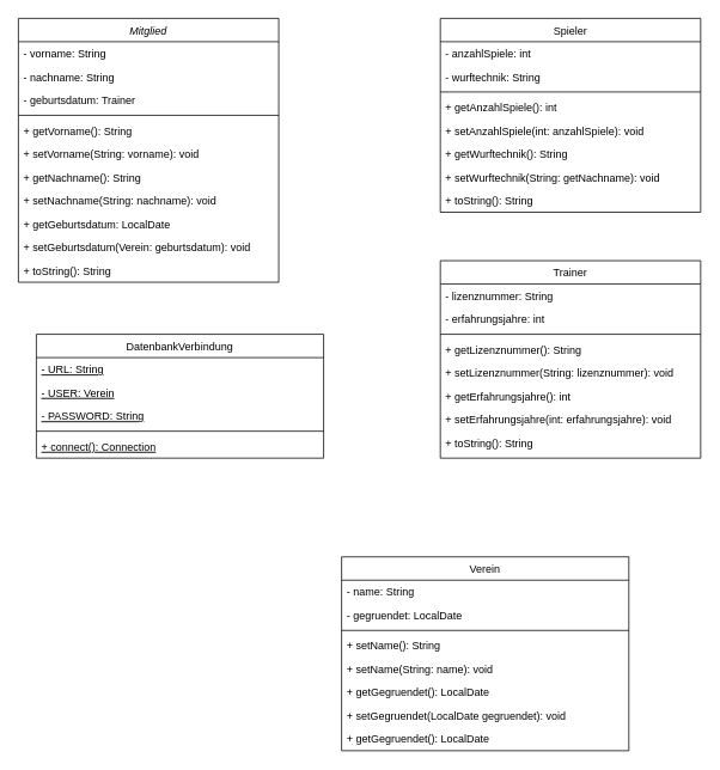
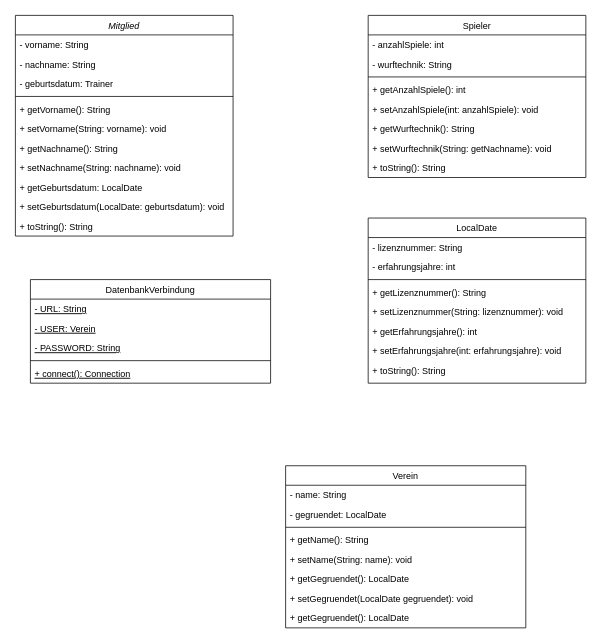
  <mxCell id="0" />
  <mxCell id="1" parent="0" />
  <mxCell id="2" value="Mitglied" style="swimlane;fontStyle=2;align=center;verticalAlign=top;childLayout=stackLayout;horizontal=1;startSize=26;horizontalStack=0;resizeParent=1;resizeLast=0;collapsible=1;marginBottom=0;rounded=0;shadow=0;strokeWidth=1;" parent="1" vertex="1"><mxGeometry x="20" y="20" width="290" height="294" as="geometry"><mxRectangle x="230" y="140" width="160" height="26" as="alternateBounds" /></mxGeometry></mxCell>
  <mxCell id="3" value="- vorname: String" style="text;align=left;verticalAlign=top;spacingLeft=4;spacingRight=4;overflow=hidden;rotatable=0;points=[[0,0.5],[1,0.5]];portConstraint=eastwest;rounded=0;shadow=0;html=0;" parent="2" vertex="1"><mxGeometry y="26" width="290" height="26" as="geometry" /></mxCell>
  <mxCell id="4" value="- nachname: String" style="text;align=left;verticalAlign=top;spacingLeft=4;spacingRight=4;overflow=hidden;rotatable=0;points=[[0,0.5],[1,0.5]];portConstraint=eastwest;rounded=0;shadow=0;html=0;" vertex="1" parent="2"><mxGeometry y="52" width="290" height="26" as="geometry" /></mxCell>
  <mxCell id="5" value="- geburtsdatum: Trainer" style="text;align=left;verticalAlign=top;spacingLeft=4;spacingRight=4;overflow=hidden;rotatable=0;points=[[0,0.5],[1,0.5]];portConstraint=eastwest;rounded=0;shadow=0;html=0;" parent="2" vertex="1"><mxGeometry y="78" width="290" height="26" as="geometry" /></mxCell>
  <mxCell id="6" value="" style="line;html=1;strokeWidth=1;align=left;verticalAlign=middle;spacingTop=-1;spacingLeft=3;spacingRight=3;rotatable=0;labelPosition=right;points=[];portConstraint=eastwest;" parent="2" vertex="1"><mxGeometry y="104" width="290" height="8" as="geometry" /></mxCell>
  <mxCell id="7" value="+ getVorname(): String" style="text;align=left;verticalAlign=top;spacingLeft=4;spacingRight=4;overflow=hidden;rotatable=0;points=[[0,0.5],[1,0.5]];portConstraint=eastwest;" parent="2" vertex="1"><mxGeometry y="112" width="290" height="26" as="geometry" /></mxCell>
  <mxCell id="8" value="+ setVorname(String: vorname): void" style="text;align=left;verticalAlign=top;spacingLeft=4;spacingRight=4;overflow=hidden;rotatable=0;points=[[0,0.5],[1,0.5]];portConstraint=eastwest;" parent="2" vertex="1"><mxGeometry y="138" width="290" height="26" as="geometry" /></mxCell>
  <mxCell id="9" value="+ getNachname(): String" style="text;align=left;verticalAlign=top;spacingLeft=4;spacingRight=4;overflow=hidden;rotatable=0;points=[[0,0.5],[1,0.5]];portConstraint=eastwest;" parent="2" vertex="1"><mxGeometry y="164" width="290" height="26" as="geometry" /></mxCell>
  <mxCell id="10" value="+ setNachname(String: nachname): void" style="text;align=left;verticalAlign=top;spacingLeft=4;spacingRight=4;overflow=hidden;rotatable=0;points=[[0,0.5],[1,0.5]];portConstraint=eastwest;" parent="2" vertex="1"><mxGeometry y="190" width="290" height="26" as="geometry" /></mxCell>
  <mxCell id="11" value="+ getGeburtsdatum: LocalDate" style="text;align=left;verticalAlign=top;spacingLeft=4;spacingRight=4;overflow=hidden;rotatable=0;points=[[0,0.5],[1,0.5]];portConstraint=eastwest;" parent="2" vertex="1"><mxGeometry y="216" width="290" height="26" as="geometry" /></mxCell>
- <mxCell id="12" value="+ setGeburtsdatum(Verein: geburtsdatum): void" style="text;align=left;verticalAlign=top;spacingLeft=4;spacingRight=4;overflow=hidden;rotatable=0;points=[[0,0.5],[1,0.5]];portConstraint=eastwest;fontStyle=0" parent="2" vertex="1"><mxGeometry y="242" width="290" height="26" as="geometry" /></mxCell>
+ <mxCell id="12" value="+ setGeburtsdatum(LocalDate: geburtsdatum): void" style="text;align=left;verticalAlign=top;spacingLeft=4;spacingRight=4;overflow=hidden;rotatable=0;points=[[0,0.5],[1,0.5]];portConstraint=eastwest;fontStyle=0" parent="2" vertex="1"><mxGeometry y="242" width="290" height="26" as="geometry" /></mxCell>
  <mxCell id="13" value="+ toString(): String" style="text;align=left;verticalAlign=top;spacingLeft=4;spacingRight=4;overflow=hidden;rotatable=0;points=[[0,0.5],[1,0.5]];portConstraint=eastwest;fontStyle=0" vertex="1" parent="2"><mxGeometry y="268" width="290" height="26" as="geometry" /></mxCell>
  <mxCell id="14" value="Spieler" style="swimlane;fontStyle=0;align=center;verticalAlign=top;childLayout=stackLayout;horizontal=1;startSize=26;horizontalStack=0;resizeParent=1;resizeLast=0;collapsible=1;marginBottom=0;rounded=0;shadow=0;strokeWidth=1;" parent="1" vertex="1"><mxGeometry x="490" y="20" width="290" height="216" as="geometry"><mxRectangle x="230" y="140" width="160" height="26" as="alternateBounds" /></mxGeometry></mxCell>
  <mxCell id="15" value="- anzahlSpiele: int" style="text;align=left;verticalAlign=top;spacingLeft=4;spacingRight=4;overflow=hidden;rotatable=0;points=[[0,0.5],[1,0.5]];portConstraint=eastwest;" vertex="1" parent="14"><mxGeometry y="26" width="290" height="26" as="geometry" /></mxCell>
  <mxCell id="16" value="- wurftechnik: String" style="text;align=left;verticalAlign=top;spacingLeft=4;spacingRight=4;overflow=hidden;rotatable=0;points=[[0,0.5],[1,0.5]];portConstraint=eastwest;" parent="14" vertex="1"><mxGeometry y="52" width="290" height="26" as="geometry" /></mxCell>
  <mxCell id="17" value="" style="line;html=1;strokeWidth=1;align=left;verticalAlign=middle;spacingTop=-1;spacingLeft=3;spacingRight=3;rotatable=0;labelPosition=right;points=[];portConstraint=eastwest;" parent="14" vertex="1"><mxGeometry y="78" width="290" height="8" as="geometry" /></mxCell>
  <mxCell id="18" value="+ getAnzahlSpiele(): int" style="text;align=left;verticalAlign=top;spacingLeft=4;spacingRight=4;overflow=hidden;rotatable=0;points=[[0,0.5],[1,0.5]];portConstraint=eastwest;" parent="14" vertex="1"><mxGeometry y="86" width="290" height="26" as="geometry" /></mxCell>
  <mxCell id="19" value="+ setAnzahlSpiele(int: anzahlSpiele): void" style="text;align=left;verticalAlign=top;spacingLeft=4;spacingRight=4;overflow=hidden;rotatable=0;points=[[0,0.5],[1,0.5]];portConstraint=eastwest;" parent="14" vertex="1"><mxGeometry y="112" width="290" height="26" as="geometry" /></mxCell>
  <mxCell id="20" value="+ getWurftechnik(): String" style="text;align=left;verticalAlign=top;spacingLeft=4;spacingRight=4;overflow=hidden;rotatable=0;points=[[0,0.5],[1,0.5]];portConstraint=eastwest;" vertex="1" parent="14"><mxGeometry y="138" width="290" height="26" as="geometry" /></mxCell>
  <mxCell id="21" value="+ setWurftechnik(String: getNachname): void" style="text;align=left;verticalAlign=top;spacingLeft=4;spacingRight=4;overflow=hidden;rotatable=0;points=[[0,0.5],[1,0.5]];portConstraint=eastwest;" vertex="1" parent="14"><mxGeometry y="164" width="290" height="26" as="geometry" /></mxCell>
  <mxCell id="22" value="+ toString(): String" style="text;align=left;verticalAlign=top;spacingLeft=4;spacingRight=4;overflow=hidden;rotatable=0;points=[[0,0.5],[1,0.5]];portConstraint=eastwest;" vertex="1" parent="14"><mxGeometry y="190" width="290" height="26" as="geometry" /></mxCell>
- <mxCell id="23" value="Trainer" style="swimlane;fontStyle=0;align=center;verticalAlign=top;childLayout=stackLayout;horizontal=1;startSize=26;horizontalStack=0;resizeParent=1;resizeLast=0;collapsible=1;marginBottom=0;rounded=0;shadow=0;strokeWidth=1;" parent="1" vertex="1"><mxGeometry x="490" y="290" width="290" height="220" as="geometry"><mxRectangle x="230" y="140" width="160" height="26" as="alternateBounds" /></mxGeometry></mxCell>
+ <mxCell id="23" value="LocalDate" style="swimlane;fontStyle=0;align=center;verticalAlign=top;childLayout=stackLayout;horizontal=1;startSize=26;horizontalStack=0;resizeParent=1;resizeLast=0;collapsible=1;marginBottom=0;rounded=0;shadow=0;strokeWidth=1;" parent="1" vertex="1"><mxGeometry x="490" y="290" width="290" height="220" as="geometry"><mxRectangle x="230" y="140" width="160" height="26" as="alternateBounds" /></mxGeometry></mxCell>
  <mxCell id="24" value="- lizenznummer: String" style="text;align=left;verticalAlign=top;spacingLeft=4;spacingRight=4;overflow=hidden;rotatable=0;points=[[0,0.5],[1,0.5]];portConstraint=eastwest;" parent="23" vertex="1"><mxGeometry y="26" width="290" height="26" as="geometry" /></mxCell>
  <mxCell id="25" value="- erfahrungsjahre: int" style="text;align=left;verticalAlign=top;spacingLeft=4;spacingRight=4;overflow=hidden;rotatable=0;points=[[0,0.5],[1,0.5]];portConstraint=eastwest;" parent="23" vertex="1"><mxGeometry y="52" width="290" height="26" as="geometry" /></mxCell>
  <mxCell id="26" value="" style="line;html=1;strokeWidth=1;align=left;verticalAlign=middle;spacingTop=-1;spacingLeft=3;spacingRight=3;rotatable=0;labelPosition=right;points=[];portConstraint=eastwest;" parent="23" vertex="1"><mxGeometry y="78" width="290" height="8" as="geometry" /></mxCell>
  <mxCell id="27" value="+ getLizenznummer(): String" style="text;align=left;verticalAlign=top;spacingLeft=4;spacingRight=4;overflow=hidden;rotatable=0;points=[[0,0.5],[1,0.5]];portConstraint=eastwest;" parent="23" vertex="1"><mxGeometry y="86" width="290" height="26" as="geometry" /></mxCell>
  <mxCell id="28" value="+ setLizenznummer(String: lizenznummer): void" style="text;align=left;verticalAlign=top;spacingLeft=4;spacingRight=4;overflow=hidden;rotatable=0;points=[[0,0.5],[1,0.5]];portConstraint=eastwest;" vertex="1" parent="23"><mxGeometry y="112" width="290" height="26" as="geometry" /></mxCell>
  <mxCell id="29" value="+ getErfahrungsjahre(): int" style="text;align=left;verticalAlign=top;spacingLeft=4;spacingRight=4;overflow=hidden;rotatable=0;points=[[0,0.5],[1,0.5]];portConstraint=eastwest;" vertex="1" parent="23"><mxGeometry y="138" width="290" height="26" as="geometry" /></mxCell>
  <mxCell id="30" value="+ setErfahrungsjahre(int: erfahrungsjahre): void" style="text;align=left;verticalAlign=top;spacingLeft=4;spacingRight=4;overflow=hidden;rotatable=0;points=[[0,0.5],[1,0.5]];portConstraint=eastwest;" vertex="1" parent="23"><mxGeometry y="164" width="290" height="26" as="geometry" /></mxCell>
  <mxCell id="31" value="+ toString(): String" style="text;align=left;verticalAlign=top;spacingLeft=4;spacingRight=4;overflow=hidden;rotatable=0;points=[[0,0.5],[1,0.5]];portConstraint=eastwest;" vertex="1" parent="23"><mxGeometry y="190" width="290" height="26" as="geometry" /></mxCell>
  <mxCell id="32" value="Verein" style="swimlane;fontStyle=0;align=center;verticalAlign=top;childLayout=stackLayout;horizontal=1;startSize=26;horizontalStack=0;resizeParent=1;resizeLast=0;collapsible=1;marginBottom=0;rounded=0;shadow=0;strokeWidth=1;" parent="1" vertex="1"><mxGeometry x="380" y="620" width="320" height="216" as="geometry"><mxRectangle x="230" y="140" width="160" height="26" as="alternateBounds" /></mxGeometry></mxCell>
  <mxCell id="33" value="- name: String" style="text;align=left;verticalAlign=top;spacingLeft=4;spacingRight=4;overflow=hidden;rotatable=0;points=[[0,0.5],[1,0.5]];portConstraint=eastwest;" parent="32" vertex="1"><mxGeometry y="26" width="320" height="26" as="geometry" /></mxCell>
  <mxCell id="34" value="- gegruendet: LocalDate" style="text;align=left;verticalAlign=top;spacingLeft=4;spacingRight=4;overflow=hidden;rotatable=0;points=[[0,0.5],[1,0.5]];portConstraint=eastwest;" parent="32" vertex="1"><mxGeometry y="52" width="320" height="26" as="geometry" /></mxCell>
  <mxCell id="35" value="" style="line;html=1;strokeWidth=1;align=left;verticalAlign=middle;spacingTop=-1;spacingLeft=3;spacingRight=3;rotatable=0;labelPosition=right;points=[];portConstraint=eastwest;" parent="32" vertex="1"><mxGeometry y="78" width="320" height="8" as="geometry" /></mxCell>
- <mxCell id="36" value="+ setName(): String" style="text;align=left;verticalAlign=top;spacingLeft=4;spacingRight=4;overflow=hidden;rotatable=0;points=[[0,0.5],[1,0.5]];portConstraint=eastwest;" parent="32" vertex="1"><mxGeometry y="86" width="320" height="26" as="geometry" /></mxCell>
+ <mxCell id="36" value="+ getName(): String" style="text;align=left;verticalAlign=top;spacingLeft=4;spacingRight=4;overflow=hidden;rotatable=0;points=[[0,0.5],[1,0.5]];portConstraint=eastwest;" parent="32" vertex="1"><mxGeometry y="86" width="320" height="26" as="geometry" /></mxCell>
  <mxCell id="37" value="+ setName(String: name): void" style="text;align=left;verticalAlign=top;spacingLeft=4;spacingRight=4;overflow=hidden;rotatable=0;points=[[0,0.5],[1,0.5]];portConstraint=eastwest;" parent="32" vertex="1"><mxGeometry y="112" width="320" height="26" as="geometry" /></mxCell>
  <mxCell id="38" value="+ getGegruendet(): LocalDate" style="text;align=left;verticalAlign=top;spacingLeft=4;spacingRight=4;overflow=hidden;rotatable=0;points=[[0,0.5],[1,0.5]];portConstraint=eastwest;" parent="32" vertex="1"><mxGeometry y="138" width="320" height="26" as="geometry" /></mxCell>
  <mxCell id="39" value="+ setGegruendet(LocalDate gegruendet): void" style="text;align=left;verticalAlign=top;spacingLeft=4;spacingRight=4;overflow=hidden;rotatable=0;points=[[0,0.5],[1,0.5]];portConstraint=eastwest;" parent="32" vertex="1"><mxGeometry y="164" width="320" height="26" as="geometry" /></mxCell>
  <mxCell id="40" value="+ getGegruendet(): LocalDate" style="text;align=left;verticalAlign=top;spacingLeft=4;spacingRight=4;overflow=hidden;rotatable=0;points=[[0,0.5],[1,0.5]];portConstraint=eastwest;" vertex="1" parent="32"><mxGeometry y="190" width="320" height="26" as="geometry" /></mxCell>
  <mxCell id="41" value="DatenbankVerbindung" style="swimlane;fontStyle=0;align=center;verticalAlign=top;childLayout=stackLayout;horizontal=1;startSize=26;horizontalStack=0;resizeParent=1;resizeLast=0;collapsible=1;marginBottom=0;rounded=0;shadow=0;strokeWidth=1;" parent="1" vertex="1"><mxGeometry x="40" y="372" width="320" height="138" as="geometry"><mxRectangle x="230" y="140" width="160" height="26" as="alternateBounds" /></mxGeometry></mxCell>
  <mxCell id="42" value="- URL: String" style="text;align=left;verticalAlign=top;spacingLeft=4;spacingRight=4;overflow=hidden;rotatable=0;points=[[0,0.5],[1,0.5]];portConstraint=eastwest;fontStyle=4" parent="41" vertex="1"><mxGeometry y="26" width="320" height="26" as="geometry" /></mxCell>
  <mxCell id="43" value="- USER: Verein" style="text;align=left;verticalAlign=top;spacingLeft=4;spacingRight=4;overflow=hidden;rotatable=0;points=[[0,0.5],[1,0.5]];portConstraint=eastwest;fontStyle=4" parent="41" vertex="1"><mxGeometry y="52" width="320" height="26" as="geometry" /></mxCell>
  <mxCell id="44" value="- PASSWORD: String" style="text;align=left;verticalAlign=top;spacingLeft=4;spacingRight=4;overflow=hidden;rotatable=0;points=[[0,0.5],[1,0.5]];portConstraint=eastwest;fontStyle=4" parent="41" vertex="1"><mxGeometry y="78" width="320" height="26" as="geometry" /></mxCell>
  <mxCell id="45" value="" style="line;html=1;strokeWidth=1;align=left;verticalAlign=middle;spacingTop=-1;spacingLeft=3;spacingRight=3;rotatable=0;labelPosition=right;points=[];portConstraint=eastwest;" parent="41" vertex="1"><mxGeometry y="104" width="320" height="8" as="geometry" /></mxCell>
  <mxCell id="46" value="+ connect(): Connection" style="text;align=left;verticalAlign=top;spacingLeft=4;spacingRight=4;overflow=hidden;rotatable=0;points=[[0,0.5],[1,0.5]];portConstraint=eastwest;fontStyle=4" parent="41" vertex="1"><mxGeometry y="112" width="320" height="26" as="geometry" /></mxCell>
